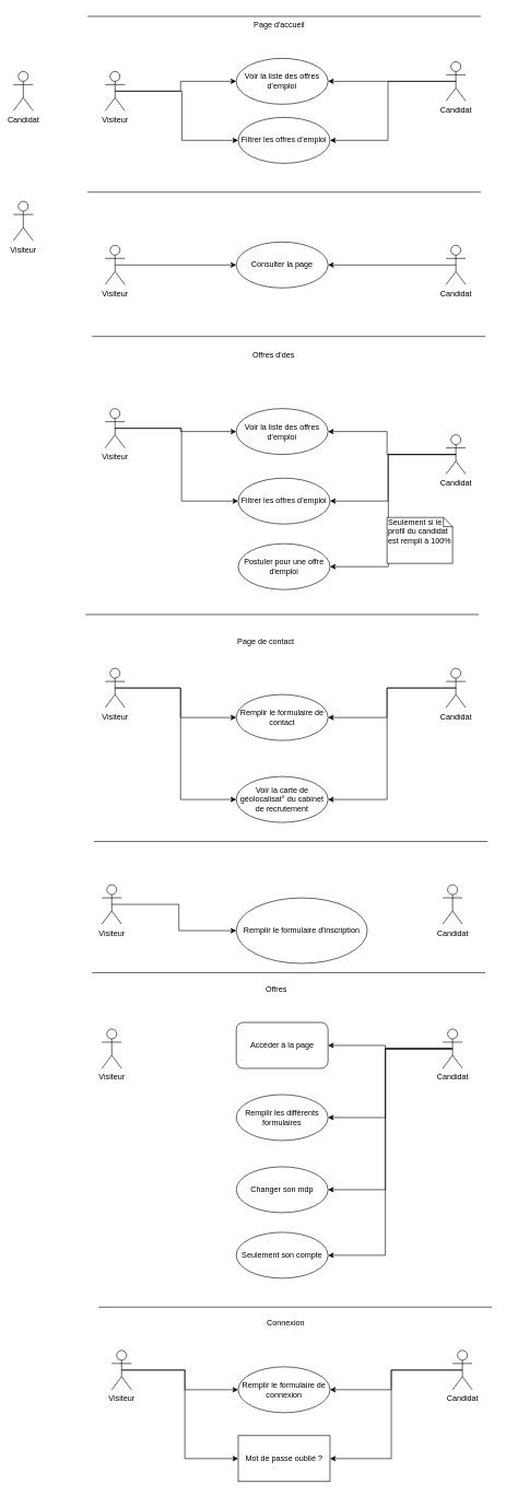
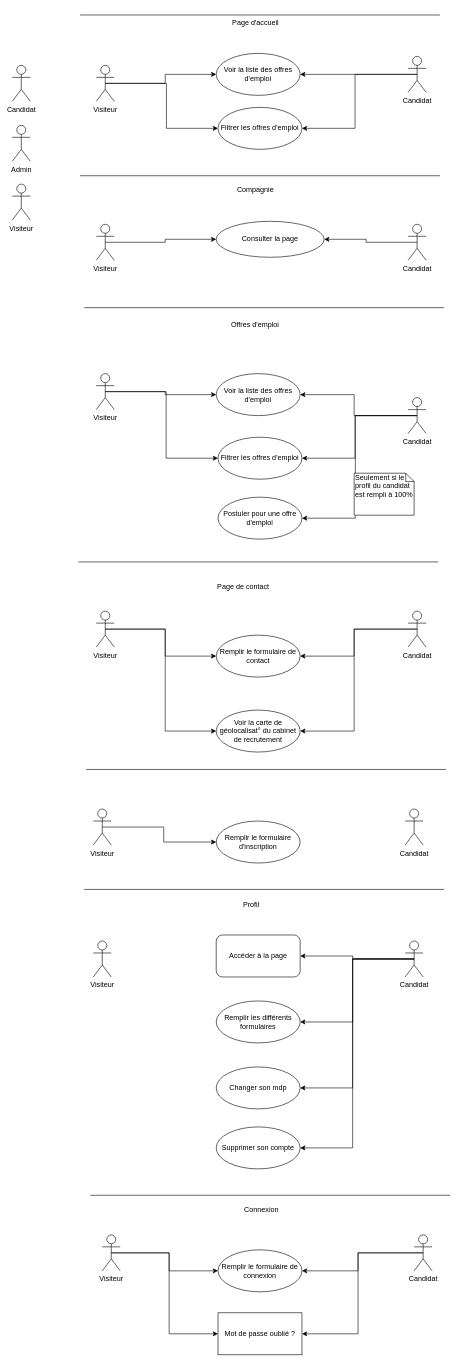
  <mxCell id="0" />
  <mxCell id="1" parent="0" />
  <mxCell id="2" style="edgeStyle=orthogonalEdgeStyle;rounded=0;orthogonalLoop=1;jettySize=auto;html=1;exitX=0.5;exitY=0.5;exitDx=0;exitDy=0;exitPerimeter=0;" edge="1" parent="1" source="4" target="7"><mxGeometry relative="1" as="geometry" /></mxCell>
  <mxCell id="3" style="edgeStyle=orthogonalEdgeStyle;rounded=0;orthogonalLoop=1;jettySize=auto;html=1;exitX=0.5;exitY=0.5;exitDx=0;exitDy=0;exitPerimeter=0;entryX=0;entryY=0.5;entryDx=0;entryDy=0;" edge="1" parent="1" source="4" target="9"><mxGeometry relative="1" as="geometry"><Array as="points"><mxPoint x="277" y="138" /><mxPoint x="277" y="213" /></Array></mxGeometry></mxCell>
  <mxCell id="4" value="Visiteur&lt;br&gt;" style="shape=umlActor;verticalLabelPosition=bottom;labelBackgroundColor=#ffffff;verticalAlign=top;html=1;" vertex="1" parent="1"><mxGeometry x="160" y="108" width="30" height="60" as="geometry" /></mxCell>
  <mxCell id="5" value="Candidat&lt;br&gt;" style="shape=umlActor;verticalLabelPosition=bottom;labelBackgroundColor=#ffffff;verticalAlign=top;html=1;" vertex="1" parent="1"><mxGeometry y="108" width="30" height="60" as="geometry" x="20" /></mxCell>
+ <mxCell id="6" value="Admin&lt;br&gt;" style="shape=umlActor;verticalLabelPosition=bottom;labelBackgroundColor=#ffffff;verticalAlign=top;html=1;" vertex="1" parent="1"><mxGeometry y="208" width="30" height="60" as="geometry" x="20" /></mxCell>
  <mxCell id="7" value="Voir la liste des offres d'emploi&lt;br&gt;" style="ellipse;whiteSpace=wrap;html=1;" vertex="1" parent="1"><mxGeometry x="360" y="88" width="140" height="70" as="geometry" /></mxCell>
  <mxCell id="8" value="Page d'accueil&lt;br&gt;" style="text;html=1;resizable=0;points=[];autosize=1;align=left;verticalAlign=top;spacingTop=-4;" vertex="1" parent="1"><mxGeometry x="385" y="28" width="90" height="20" as="geometry" /></mxCell>
  <mxCell id="9" value="Filtrer les offres d'emploi" style="ellipse;whiteSpace=wrap;html=1;" vertex="1" parent="1"><mxGeometry x="363" y="178" width="140" height="70" as="geometry" /></mxCell>
+ <mxCell id="10" value="Compagnie&lt;br&gt;" style="text;html=1;resizable=0;points=[];autosize=1;align=left;verticalAlign=top;spacingTop=-4;" vertex="1" parent="1"><mxGeometry x="393" y="306" width="80" height="20" as="geometry" /></mxCell>
  <mxCell id="11" style="edgeStyle=orthogonalEdgeStyle;rounded=0;orthogonalLoop=1;jettySize=auto;html=1;exitX=0.5;exitY=0.5;exitDx=0;exitDy=0;exitPerimeter=0;entryX=0;entryY=0.5;entryDx=0;entryDy=0;" edge="1" parent="1" source="12" target="13"><mxGeometry relative="1" as="geometry" /></mxCell>
  <mxCell id="12" value="Visiteur&lt;br&gt;" style="shape=umlActor;verticalLabelPosition=bottom;labelBackgroundColor=#ffffff;verticalAlign=top;html=1;" vertex="1" parent="1"><mxGeometry x="160" y="373" width="30" height="60" as="geometry" /></mxCell>
- <mxCell id="13" value="Consulter la page" style="ellipse;whiteSpace=wrap;html=1;" vertex="1" parent="1"><mxGeometry x="360" y="368" width="140" height="70" as="geometry" /></mxCell>
+ <mxCell id="13" value="Consulter la page" style="ellipse;whiteSpace=wrap;html=1;" vertex="1" parent="1"><mxGeometry x="360" y="368" width="180" height="60" as="geometry" /></mxCell>
  <mxCell id="14" value="Visiteur&lt;br&gt;" style="shape=umlActor;verticalLabelPosition=bottom;labelBackgroundColor=#ffffff;verticalAlign=top;html=1;" vertex="1" parent="1"><mxGeometry y="306" width="30" height="60" as="geometry" x="20" /></mxCell>
  <mxCell id="15" style="edgeStyle=orthogonalEdgeStyle;rounded=0;orthogonalLoop=1;jettySize=auto;html=1;exitX=0.5;exitY=0.5;exitDx=0;exitDy=0;exitPerimeter=0;entryX=0;entryY=0.5;entryDx=0;entryDy=0;" edge="1" parent="1" source="17" target="19"><mxGeometry relative="1" as="geometry" /></mxCell>
  <mxCell id="16" style="edgeStyle=orthogonalEdgeStyle;rounded=0;orthogonalLoop=1;jettySize=auto;html=1;exitX=0.5;exitY=0.5;exitDx=0;exitDy=0;exitPerimeter=0;entryX=0;entryY=0.5;entryDx=0;entryDy=0;" edge="1" parent="1" source="17" target="20"><mxGeometry relative="1" as="geometry" /></mxCell>
  <mxCell id="17" value="Visiteur&lt;br&gt;" style="shape=umlActor;verticalLabelPosition=bottom;labelBackgroundColor=#ffffff;verticalAlign=top;html=1;" vertex="1" parent="1"><mxGeometry x="160" y="622" width="30" height="60" as="geometry" /></mxCell>
- <mxCell id="18" value="Offres d'des&lt;br&gt;" style="text;html=1;resizable=0;points=[];autosize=1;align=left;verticalAlign=top;spacingTop=-4;" vertex="1" parent="1"><mxGeometry x="383" y="530" width="100" height="20" as="geometry" /></mxCell>
+ <mxCell id="18" value="Offres d'emploi&lt;br&gt;" style="text;html=1;resizable=0;points=[];autosize=1;align=left;verticalAlign=top;spacingTop=-4;" vertex="1" parent="1"><mxGeometry x="383" y="530" width="100" height="20" as="geometry" /></mxCell>
  <mxCell id="19" value="Voir la liste des offres d'emploi" style="ellipse;whiteSpace=wrap;html=1;" vertex="1" parent="1"><mxGeometry x="360" y="622" width="140" height="70" as="geometry" /></mxCell>
  <mxCell id="20" value="Filtrer les offres d'emploi" style="ellipse;whiteSpace=wrap;html=1;" vertex="1" parent="1"><mxGeometry x="363" y="728" width="140" height="70" as="geometry" /></mxCell>
  <mxCell id="21" style="edgeStyle=orthogonalEdgeStyle;rounded=0;orthogonalLoop=1;jettySize=auto;html=1;exitX=0.5;exitY=0.5;exitDx=0;exitDy=0;exitPerimeter=0;entryX=1;entryY=0.5;entryDx=0;entryDy=0;" edge="1" parent="1" source="22" target="13"><mxGeometry relative="1" as="geometry" /></mxCell>
  <mxCell id="22" value="Candidat&lt;br&gt;" style="shape=umlActor;verticalLabelPosition=bottom;labelBackgroundColor=#ffffff;verticalAlign=top;html=1;" vertex="1" parent="1"><mxGeometry x="680" y="373" width="30" height="60" as="geometry" /></mxCell>
  <mxCell id="23" style="edgeStyle=orthogonalEdgeStyle;rounded=0;orthogonalLoop=1;jettySize=auto;html=1;exitX=0.5;exitY=0.5;exitDx=0;exitDy=0;exitPerimeter=0;entryX=1;entryY=0.5;entryDx=0;entryDy=0;" edge="1" parent="1" source="25" target="7"><mxGeometry relative="1" as="geometry" /></mxCell>
  <mxCell id="24" style="edgeStyle=orthogonalEdgeStyle;rounded=0;orthogonalLoop=1;jettySize=auto;html=1;exitX=0.5;exitY=0.5;exitDx=0;exitDy=0;exitPerimeter=0;entryX=1;entryY=0.5;entryDx=0;entryDy=0;" edge="1" parent="1" source="25" target="9"><mxGeometry relative="1" as="geometry" /></mxCell>
  <mxCell id="25" value="Candidat&lt;br&gt;" style="shape=umlActor;verticalLabelPosition=bottom;labelBackgroundColor=#ffffff;verticalAlign=top;html=1;" vertex="1" parent="1"><mxGeometry x="680" y="93" width="30" height="60" as="geometry" /></mxCell>
  <mxCell id="26" style="edgeStyle=orthogonalEdgeStyle;rounded=0;orthogonalLoop=1;jettySize=auto;html=1;exitX=0.5;exitY=0.5;exitDx=0;exitDy=0;exitPerimeter=0;entryX=1;entryY=0.5;entryDx=0;entryDy=0;" edge="1" parent="1" source="29" target="19"><mxGeometry relative="1" as="geometry" /></mxCell>
  <mxCell id="27" style="edgeStyle=orthogonalEdgeStyle;rounded=0;orthogonalLoop=1;jettySize=auto;html=1;exitX=0.5;exitY=0.5;exitDx=0;exitDy=0;exitPerimeter=0;entryX=1;entryY=0.5;entryDx=0;entryDy=0;" edge="1" parent="1" source="29" target="20"><mxGeometry relative="1" as="geometry" /></mxCell>
  <mxCell id="28" style="edgeStyle=orthogonalEdgeStyle;rounded=0;orthogonalLoop=1;jettySize=auto;html=1;exitX=0.5;exitY=0.5;exitDx=0;exitDy=0;exitPerimeter=0;entryX=1;entryY=0.5;entryDx=0;entryDy=0;" edge="1" parent="1" source="29" target="30"><mxGeometry relative="1" as="geometry"><Array as="points"><mxPoint x="592" y="692" /><mxPoint x="592" y="863" /></Array></mxGeometry></mxCell>
  <mxCell id="29" value="Candidat&lt;br&gt;" style="shape=umlActor;verticalLabelPosition=bottom;labelBackgroundColor=#ffffff;verticalAlign=top;html=1;" vertex="1" parent="1"><mxGeometry x="680" y="662" width="30" height="60" as="geometry" /></mxCell>
  <mxCell id="30" value="Postuler pour une offre d'emploi" style="ellipse;whiteSpace=wrap;html=1;" vertex="1" parent="1"><mxGeometry x="363" y="828" width="140" height="70" as="geometry" /></mxCell>
  <mxCell id="31" value="Seulement si le profil du candidat est rempli à 100%" style="shape=note;whiteSpace=wrap;html=1;size=14;verticalAlign=top;align=left;spacingTop=-6;" vertex="1" parent="1"><mxGeometry x="590" y="788" width="100" height="70" as="geometry" /></mxCell>
  <mxCell id="32" value="Page de contact" style="text;html=1;resizable=0;points=[];autosize=1;align=left;verticalAlign=top;spacingTop=-4;" vertex="1" parent="1"><mxGeometry x="360" y="968" width="100" height="20" as="geometry" /></mxCell>
  <mxCell id="33" style="edgeStyle=orthogonalEdgeStyle;rounded=0;orthogonalLoop=1;jettySize=auto;html=1;exitX=0.5;exitY=0.5;exitDx=0;exitDy=0;exitPerimeter=0;entryX=0;entryY=0.5;entryDx=0;entryDy=0;" edge="1" parent="1" source="35" target="39"><mxGeometry relative="1" as="geometry" /></mxCell>
  <mxCell id="34" style="edgeStyle=orthogonalEdgeStyle;rounded=0;orthogonalLoop=1;jettySize=auto;html=1;exitX=0.5;exitY=0.5;exitDx=0;exitDy=0;exitPerimeter=0;entryX=0;entryY=0.5;entryDx=0;entryDy=0;" edge="1" parent="1" source="35" target="40"><mxGeometry relative="1" as="geometry" /></mxCell>
  <mxCell id="35" value="Visiteur&lt;br&gt;" style="shape=umlActor;verticalLabelPosition=bottom;labelBackgroundColor=#ffffff;verticalAlign=top;html=1;" vertex="1" parent="1"><mxGeometry x="160" y="1018" width="30" height="60" as="geometry" /></mxCell>
  <mxCell id="36" style="edgeStyle=orthogonalEdgeStyle;rounded=0;orthogonalLoop=1;jettySize=auto;html=1;exitX=0.5;exitY=0.5;exitDx=0;exitDy=0;exitPerimeter=0;entryX=1;entryY=0.5;entryDx=0;entryDy=0;" edge="1" parent="1" source="38" target="39"><mxGeometry relative="1" as="geometry" /></mxCell>
  <mxCell id="37" style="edgeStyle=orthogonalEdgeStyle;rounded=0;orthogonalLoop=1;jettySize=auto;html=1;exitX=0.5;exitY=0.5;exitDx=0;exitDy=0;exitPerimeter=0;entryX=1;entryY=0.5;entryDx=0;entryDy=0;" edge="1" parent="1" source="38" target="40"><mxGeometry relative="1" as="geometry" /></mxCell>
  <mxCell id="38" value="Candidat&lt;br&gt;" style="shape=umlActor;verticalLabelPosition=bottom;labelBackgroundColor=#ffffff;verticalAlign=top;html=1;" vertex="1" parent="1"><mxGeometry x="680" y="1018" width="30" height="60" as="geometry" /></mxCell>
  <mxCell id="39" value="Remplir le formulaire de contact" style="ellipse;whiteSpace=wrap;html=1;" vertex="1" parent="1"><mxGeometry x="360" y="1058" width="140" height="70" as="geometry" /></mxCell>
  <mxCell id="40" value="Voir la carte de géolocalisat° du cabinet de recrutement" style="ellipse;whiteSpace=wrap;html=1;" vertex="1" parent="1"><mxGeometry x="360" y="1183" width="140" height="70" as="geometry" /></mxCell>
  <mxCell id="41" value="" style="line;strokeWidth=1;fillColor=none;align=left;verticalAlign=middle;spacingTop=-1;spacingLeft=3;spacingRight=3;rotatable=0;labelPosition=right;points=[];portConstraint=eastwest;" vertex="1" parent="1"><mxGeometry x="130" y="932" width="600" height="8" as="geometry" /></mxCell>
  <mxCell id="42" value="" style="line;strokeWidth=1;fillColor=none;align=left;verticalAlign=middle;spacingTop=-1;spacingLeft=3;spacingRight=3;rotatable=0;labelPosition=right;points=[];portConstraint=eastwest;" vertex="1" parent="1"><mxGeometry x="140" y="508" width="600" height="8" as="geometry" /></mxCell>
  <mxCell id="43" value="" style="line;strokeWidth=1;fillColor=none;align=left;verticalAlign=middle;spacingTop=-1;spacingLeft=3;spacingRight=3;rotatable=0;labelPosition=right;points=[];portConstraint=eastwest;" vertex="1" parent="1"><mxGeometry x="133" y="288" width="600" height="8" as="geometry" /></mxCell>
  <mxCell id="44" value="" style="line;strokeWidth=1;fillColor=none;align=left;verticalAlign=middle;spacingTop=-1;spacingLeft=3;spacingRight=3;rotatable=0;labelPosition=right;points=[];portConstraint=eastwest;" vertex="1" parent="1"><mxGeometry x="133" y="20" width="600" height="8" as="geometry" /></mxCell>
  <mxCell id="45" value="" style="line;strokeWidth=1;fillColor=none;align=left;verticalAlign=middle;spacingTop=-1;spacingLeft=3;spacingRight=3;rotatable=0;labelPosition=right;points=[];portConstraint=eastwest;" vertex="1" parent="1"><mxGeometry x="140" y="1478" width="600" height="8" as="geometry" /></mxCell>
  <mxCell id="46" style="edgeStyle=orthogonalEdgeStyle;rounded=0;orthogonalLoop=1;jettySize=auto;html=1;exitX=0.5;exitY=0.5;exitDx=0;exitDy=0;exitPerimeter=0;entryX=0;entryY=0.5;entryDx=0;entryDy=0;" edge="1" parent="1" source="47" target="49"><mxGeometry relative="1" as="geometry" /></mxCell>
  <mxCell id="47" value="Visiteur&lt;br&gt;" style="shape=umlActor;verticalLabelPosition=bottom;labelBackgroundColor=#ffffff;verticalAlign=top;html=1;" vertex="1" parent="1"><mxGeometry x="155" y="1348" width="30" height="60" as="geometry" /></mxCell>
  <mxCell id="48" value="Candidat&lt;br&gt;" style="shape=umlActor;verticalLabelPosition=bottom;labelBackgroundColor=#ffffff;verticalAlign=top;html=1;" vertex="1" parent="1"><mxGeometry x="675" y="1348" width="30" height="60" as="geometry" /></mxCell>
- <mxCell id="49" value="Remplir le formulaire d'inscription&lt;br&gt;" style="ellipse;whiteSpace=wrap;html=1;" vertex="1" parent="1"><mxGeometry x="360" y="1368" width="200" height="100" as="geometry" /></mxCell>
+ <mxCell id="49" value="Remplir le formulaire d'inscription&lt;br&gt;" style="ellipse;whiteSpace=wrap;html=1;" vertex="1" parent="1"><mxGeometry x="360" y="1368" width="140" height="70" as="geometry" /></mxCell>
  <mxCell id="50" value="" style="line;strokeWidth=1;fillColor=none;align=left;verticalAlign=middle;spacingTop=-1;spacingLeft=3;spacingRight=3;rotatable=0;labelPosition=right;points=[];portConstraint=eastwest;" vertex="1" parent="1"><mxGeometry x="143" y="1278" width="600" height="8" as="geometry" /></mxCell>
- <mxCell id="51" value="Offres&lt;br&gt;" style="text;html=1;resizable=0;points=[];autosize=1;align=left;verticalAlign=top;spacingTop=-4;" vertex="1" parent="1"><mxGeometry x="403" y="1498" width="40" height="20" as="geometry" /></mxCell>
+ <mxCell id="51" value="Profil&lt;br&gt;" style="text;html=1;resizable=0;points=[];autosize=1;align=left;verticalAlign=top;spacingTop=-4;" vertex="1" parent="1"><mxGeometry x="403" y="1498" width="40" height="20" as="geometry" /></mxCell>
  <mxCell id="52" value="Accéder à la page&lt;br&gt;" style="whiteSpace=wrap;html=1;rounded=1;" vertex="1" parent="1"><mxGeometry x="360" y="1558" width="140" height="70" as="geometry" /></mxCell>
  <mxCell id="53" value="Visiteur&lt;br&gt;" style="shape=umlActor;verticalLabelPosition=bottom;labelBackgroundColor=#ffffff;verticalAlign=top;html=1;" vertex="1" parent="1"><mxGeometry x="155" y="1568" width="30" height="60" as="geometry" /></mxCell>
  <mxCell id="54" style="edgeStyle=orthogonalEdgeStyle;rounded=0;orthogonalLoop=1;jettySize=auto;html=1;exitX=0.5;exitY=0.5;exitDx=0;exitDy=0;exitPerimeter=0;entryX=1;entryY=0.5;entryDx=0;entryDy=0;" edge="1" parent="1" source="58" target="52"><mxGeometry relative="1" as="geometry" /></mxCell>
  <mxCell id="55" style="edgeStyle=orthogonalEdgeStyle;rounded=0;orthogonalLoop=1;jettySize=auto;html=1;exitX=0.5;exitY=0.5;exitDx=0;exitDy=0;exitPerimeter=0;entryX=1;entryY=0.5;entryDx=0;entryDy=0;" edge="1" parent="1" source="58" target="59"><mxGeometry relative="1" as="geometry" /></mxCell>
  <mxCell id="56" style="edgeStyle=orthogonalEdgeStyle;rounded=0;orthogonalLoop=1;jettySize=auto;html=1;exitX=0.5;exitY=0.5;exitDx=0;exitDy=0;exitPerimeter=0;entryX=1;entryY=0.5;entryDx=0;entryDy=0;" edge="1" parent="1" source="58" target="60"><mxGeometry relative="1" as="geometry" /></mxCell>
  <mxCell id="57" style="edgeStyle=orthogonalEdgeStyle;rounded=0;orthogonalLoop=1;jettySize=auto;html=1;exitX=0.5;exitY=0.5;exitDx=0;exitDy=0;exitPerimeter=0;entryX=1;entryY=0.5;entryDx=0;entryDy=0;" edge="1" parent="1" source="58" target="61"><mxGeometry relative="1" as="geometry" /></mxCell>
  <mxCell id="58" value="Candidat&lt;br&gt;" style="shape=umlActor;verticalLabelPosition=bottom;labelBackgroundColor=#ffffff;verticalAlign=top;html=1;" vertex="1" parent="1"><mxGeometry x="675" y="1568" width="30" height="60" as="geometry" /></mxCell>
  <mxCell id="59" value="Remplir les différents formulaires&lt;br&gt;" style="ellipse;whiteSpace=wrap;html=1;" vertex="1" parent="1"><mxGeometry x="360" y="1668" width="140" height="70" as="geometry" /></mxCell>
  <mxCell id="60" value="Changer son mdp&lt;br&gt;" style="ellipse;whiteSpace=wrap;html=1;" vertex="1" parent="1"><mxGeometry x="360" y="1778" width="140" height="70" as="geometry" /></mxCell>
- <mxCell id="61" value="Seulement son compte&lt;br&gt;" style="ellipse;whiteSpace=wrap;html=1;" vertex="1" parent="1"><mxGeometry x="360" y="1878" width="140" height="70" as="geometry" /></mxCell>
+ <mxCell id="61" value="Supprimer son compte&lt;br&gt;" style="ellipse;whiteSpace=wrap;html=1;" vertex="1" parent="1"><mxGeometry x="360" y="1878" width="140" height="70" as="geometry" /></mxCell>
  <mxCell id="62" value="" style="line;strokeWidth=1;fillColor=none;align=left;verticalAlign=middle;spacingTop=-1;spacingLeft=3;spacingRight=3;rotatable=0;labelPosition=right;points=[];portConstraint=eastwest;" vertex="1" parent="1"><mxGeometry x="150" y="1988" width="600" height="8" as="geometry" /></mxCell>
  <mxCell id="63" value="Connexion" style="text;html=1;resizable=0;points=[];autosize=1;align=left;verticalAlign=top;spacingTop=-4;" vertex="1" parent="1"><mxGeometry x="405" y="2006" width="70" height="20" as="geometry" /></mxCell>
  <mxCell id="64" style="edgeStyle=orthogonalEdgeStyle;rounded=0;orthogonalLoop=1;jettySize=auto;html=1;exitX=0.5;exitY=0.5;exitDx=0;exitDy=0;exitPerimeter=0;entryX=0;entryY=0.5;entryDx=0;entryDy=0;" edge="1" parent="1" source="66" target="70"><mxGeometry relative="1" as="geometry" /></mxCell>
  <mxCell id="65" style="edgeStyle=orthogonalEdgeStyle;rounded=0;orthogonalLoop=1;jettySize=auto;html=1;exitX=0.5;exitY=0.5;exitDx=0;exitDy=0;exitPerimeter=0;entryX=0;entryY=0.5;entryDx=0;entryDy=0;" edge="1" parent="1" source="66" target="71"><mxGeometry relative="1" as="geometry" /></mxCell>
  <mxCell id="66" value="Visiteur&lt;br&gt;" style="shape=umlActor;verticalLabelPosition=bottom;labelBackgroundColor=#ffffff;verticalAlign=top;html=1;" vertex="1" parent="1"><mxGeometry x="170" y="2058" width="30" height="60" as="geometry" /></mxCell>
  <mxCell id="67" style="edgeStyle=orthogonalEdgeStyle;rounded=0;orthogonalLoop=1;jettySize=auto;html=1;exitX=0.5;exitY=0.5;exitDx=0;exitDy=0;exitPerimeter=0;entryX=1;entryY=0.5;entryDx=0;entryDy=0;" edge="1" parent="1" source="69" target="70"><mxGeometry relative="1" as="geometry" /></mxCell>
  <mxCell id="68" style="edgeStyle=orthogonalEdgeStyle;rounded=0;orthogonalLoop=1;jettySize=auto;html=1;exitX=0.5;exitY=0.5;exitDx=0;exitDy=0;exitPerimeter=0;entryX=1;entryY=0.5;entryDx=0;entryDy=0;" edge="1" parent="1" source="69" target="71"><mxGeometry relative="1" as="geometry" /></mxCell>
  <mxCell id="69" value="Candidat&lt;br&gt;" style="shape=umlActor;verticalLabelPosition=bottom;labelBackgroundColor=#ffffff;verticalAlign=top;html=1;" vertex="1" parent="1"><mxGeometry x="690" y="2058" width="30" height="60" as="geometry" /></mxCell>
  <mxCell id="70" value="Remplir le formulaire de connexion&lt;br&gt;" style="ellipse;whiteSpace=wrap;html=1;" vertex="1" parent="1"><mxGeometry x="363" y="2083" width="140" height="70" as="geometry" /></mxCell>
  <mxCell id="71" value="Mot de passe oublié ?" style="whiteSpace=wrap;html=1;rounded=0;" vertex="1" parent="1"><mxGeometry x="363" y="2188" width="140" height="70" as="geometry" /></mxCell>
